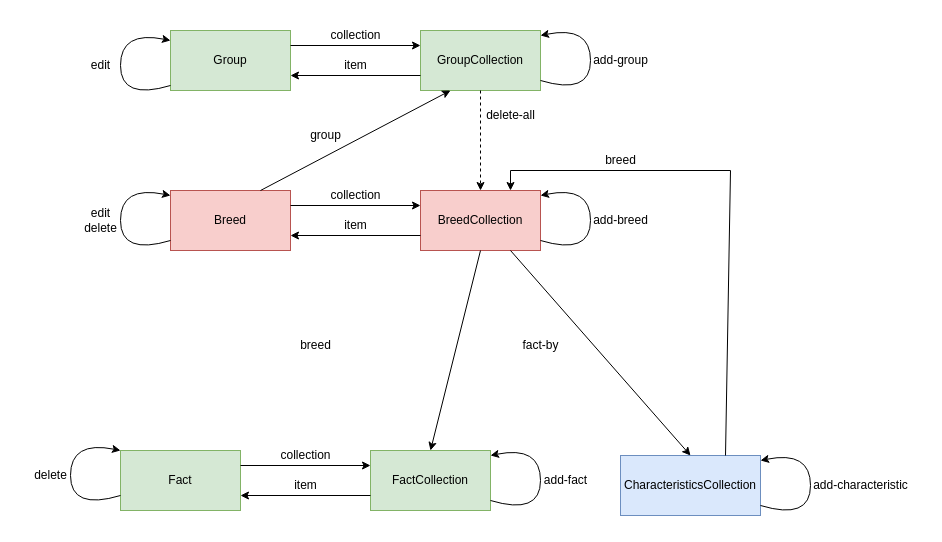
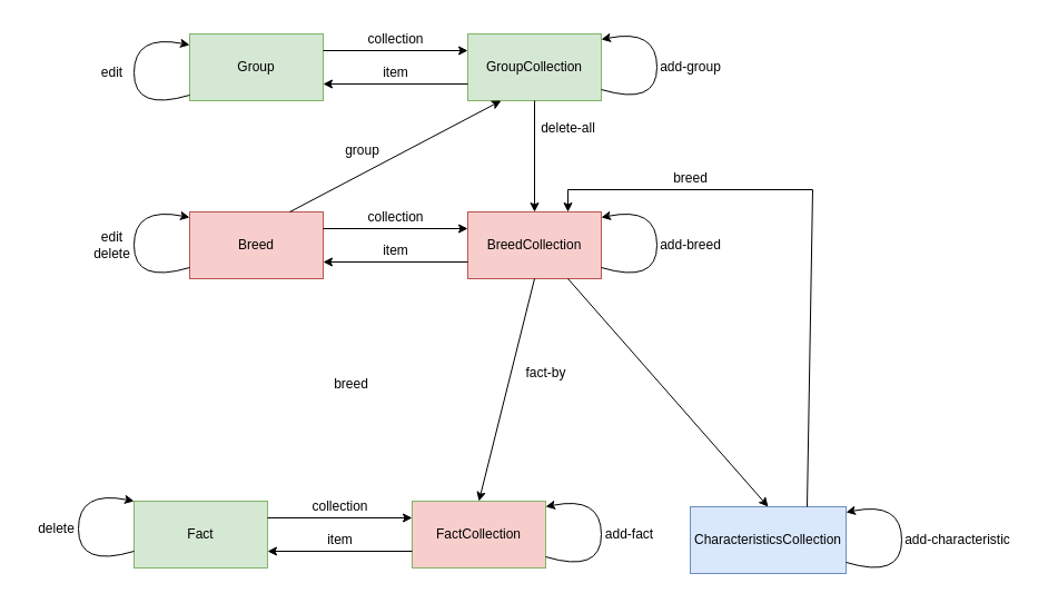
  <mxCell id="0" />
  <mxCell id="1" parent="0" />
  <mxCell id="2" value="GroupCollection" style="rounded=0;whiteSpace=wrap;html=1;fillColor=#d5e8d4;strokeColor=#82b366;" vertex="1" parent="1"><mxGeometry x="420" y="30" width="120" height="60" as="geometry" /></mxCell>
  <mxCell id="3" value="Group" style="rounded=0;whiteSpace=wrap;html=1;fillColor=#d5e8d4;strokeColor=#82b366;" vertex="1" parent="1"><mxGeometry x="170" y="30" width="120" height="60" as="geometry" /></mxCell>
  <mxCell id="4" value="collection" style="text;html=1;align=center;verticalAlign=middle;resizable=0;points=[];autosize=1;strokeColor=none;fillColor=none;" vertex="1" parent="1"><mxGeometry x="320" y="20" width="70" height="30" as="geometry" /></mxCell>
  <mxCell id="5" value="" style="endArrow=classic;html=1;rounded=0;exitX=1;exitY=0.25;exitDx=0;exitDy=0;entryX=0;entryY=0.25;entryDx=0;entryDy=0;" edge="1" parent="1" source="3" target="2"><mxGeometry width="50" height="50" relative="1" as="geometry"><mxPoint x="730" y="220" as="sourcePoint" /><mxPoint x="780" y="170" as="targetPoint" /></mxGeometry></mxCell>
  <mxCell id="6" value="" style="endArrow=classic;html=1;rounded=0;exitX=0;exitY=0.75;exitDx=0;exitDy=0;entryX=1;entryY=0.75;entryDx=0;entryDy=0;" edge="1" parent="1" source="2" target="3"><mxGeometry width="50" height="50" relative="1" as="geometry"><mxPoint x="300" y="55" as="sourcePoint" /><mxPoint x="430" y="55" as="targetPoint" /></mxGeometry></mxCell>
  <mxCell id="7" value="item" style="text;html=1;align=center;verticalAlign=middle;resizable=0;points=[];autosize=1;strokeColor=none;fillColor=none;" vertex="1" parent="1"><mxGeometry x="330" y="50" width="50" height="30" as="geometry" /></mxCell>
  <mxCell id="8" value="Breed" style="rounded=0;whiteSpace=wrap;html=1;fillColor=#f8cecc;strokeColor=#b85450;" vertex="1" parent="1"><mxGeometry x="170" y="190" width="120" height="60" as="geometry" /></mxCell>
  <mxCell id="9" value="BreedCollection" style="rounded=0;whiteSpace=wrap;html=1;fillColor=#f8cecc;strokeColor=#b85450;" vertex="1" parent="1"><mxGeometry x="420" y="190" width="120" height="60" as="geometry" /></mxCell>
  <mxCell id="10" value="collection" style="text;html=1;align=center;verticalAlign=middle;resizable=0;points=[];autosize=1;strokeColor=none;fillColor=none;" vertex="1" parent="1"><mxGeometry x="320" y="180" width="70" height="30" as="geometry" /></mxCell>
  <mxCell id="11" value="" style="endArrow=classic;html=1;rounded=0;exitX=1;exitY=0.25;exitDx=0;exitDy=0;entryX=0;entryY=0.25;entryDx=0;entryDy=0;" edge="1" parent="1"><mxGeometry width="50" height="50" relative="1" as="geometry"><mxPoint x="290" y="205" as="sourcePoint" /><mxPoint x="420" y="205" as="targetPoint" /></mxGeometry></mxCell>
  <mxCell id="12" value="" style="endArrow=classic;html=1;rounded=0;exitX=0;exitY=0.75;exitDx=0;exitDy=0;entryX=1;entryY=0.75;entryDx=0;entryDy=0;" edge="1" parent="1"><mxGeometry width="50" height="50" relative="1" as="geometry"><mxPoint x="420" y="235" as="sourcePoint" /><mxPoint x="290" y="235" as="targetPoint" /></mxGeometry></mxCell>
  <mxCell id="13" value="item" style="text;html=1;align=center;verticalAlign=middle;resizable=0;points=[];autosize=1;strokeColor=none;fillColor=none;" vertex="1" parent="1"><mxGeometry x="330" y="210" width="50" height="30" as="geometry" /></mxCell>
  <mxCell id="14" value="" style="curved=1;endArrow=classic;html=1;rounded=0;exitX=0;exitY=0.75;exitDx=0;exitDy=0;entryX=0;entryY=0;entryDx=0;entryDy=0;" edge="1" parent="1"><mxGeometry width="50" height="50" relative="1" as="geometry"><mxPoint x="170" y="240" as="sourcePoint" /><mxPoint x="170" y="195" as="targetPoint" /><Array as="points"><mxPoint x="120" y="255" /><mxPoint x="120" y="185" /></Array></mxGeometry></mxCell>
  <mxCell id="15" value="edit&lt;br&gt;delete" style="text;html=1;align=center;verticalAlign=middle;resizable=0;points=[];autosize=1;strokeColor=none;fillColor=none;" vertex="1" parent="1"><mxGeometry x="70" y="200" width="60" height="40" as="geometry" /></mxCell>
  <mxCell id="16" value="CharacteristicsCollection" style="rounded=0;whiteSpace=wrap;html=1;fillColor=#dae8fc;strokeColor=#6c8ebf;" vertex="1" parent="1"><mxGeometry x="620" y="455" width="140" height="60" as="geometry" /></mxCell>
- <mxCell id="17" value="FactCollection" style="rounded=0;whiteSpace=wrap;html=1;fillColor=#d5e8d4;strokeColor=#82b366;" vertex="1" parent="1"><mxGeometry x="370" y="450" width="120" height="60" as="geometry" /></mxCell>
+ <mxCell id="17" value="FactCollection" style="rounded=0;whiteSpace=wrap;html=1;fillColor=#f8cecc;strokeColor=#82b366;" vertex="1" parent="1"><mxGeometry x="370" y="450" width="120" height="60" as="geometry" /></mxCell>
  <mxCell id="18" value="Fact" style="rounded=0;whiteSpace=wrap;html=1;fillColor=#d5e8d4;strokeColor=#82b366;" vertex="1" parent="1"><mxGeometry x="120" y="450" width="120" height="60" as="geometry" /></mxCell>
  <mxCell id="19" value="collection" style="text;html=1;align=center;verticalAlign=middle;resizable=0;points=[];autosize=1;strokeColor=none;fillColor=none;" vertex="1" parent="1"><mxGeometry x="270" y="440" width="70" height="30" as="geometry" /></mxCell>
  <mxCell id="20" value="" style="endArrow=classic;html=1;rounded=0;exitX=1;exitY=0.25;exitDx=0;exitDy=0;entryX=0;entryY=0.25;entryDx=0;entryDy=0;" edge="1" parent="1" source="18" target="17"><mxGeometry width="50" height="50" relative="1" as="geometry"><mxPoint x="680" y="640" as="sourcePoint" /><mxPoint x="730" y="590" as="targetPoint" /></mxGeometry></mxCell>
  <mxCell id="21" value="" style="endArrow=classic;html=1;rounded=0;exitX=0;exitY=0.75;exitDx=0;exitDy=0;entryX=1;entryY=0.75;entryDx=0;entryDy=0;" edge="1" parent="1" source="17" target="18"><mxGeometry width="50" height="50" relative="1" as="geometry"><mxPoint x="250" y="475" as="sourcePoint" /><mxPoint x="380" y="475" as="targetPoint" /></mxGeometry></mxCell>
  <mxCell id="22" value="item" style="text;html=1;align=center;verticalAlign=middle;resizable=0;points=[];autosize=1;strokeColor=none;fillColor=none;" vertex="1" parent="1"><mxGeometry x="280" y="470" width="50" height="30" as="geometry" /></mxCell>
  <mxCell id="23" value="delete" style="text;html=1;align=center;verticalAlign=middle;resizable=0;points=[];autosize=1;strokeColor=none;fillColor=none;" vertex="1" parent="1"><mxGeometry x="20" y="460" width="60" height="30" as="geometry" /></mxCell>
  <mxCell id="24" value="" style="curved=1;endArrow=classic;html=1;rounded=0;exitX=0;exitY=0.75;exitDx=0;exitDy=0;entryX=0;entryY=0;entryDx=0;entryDy=0;" edge="1" parent="1" source="18" target="18"><mxGeometry width="50" height="50" relative="1" as="geometry"><mxPoint x="140" y="650" as="sourcePoint" /><mxPoint x="190" y="600" as="targetPoint" /><Array as="points"><mxPoint x="70" y="510" /><mxPoint x="70" y="440" /></Array></mxGeometry></mxCell>
  <mxCell id="25" value="add-group" style="text;html=1;align=center;verticalAlign=middle;resizable=0;points=[];autosize=1;strokeColor=none;fillColor=none;" vertex="1" parent="1"><mxGeometry x="580" y="45" width="80" height="30" as="geometry" /></mxCell>
  <mxCell id="26" value="" style="curved=1;endArrow=classic;html=1;rounded=0;exitX=0;exitY=0.75;exitDx=0;exitDy=0;entryX=0;entryY=0;entryDx=0;entryDy=0;" edge="1" parent="1"><mxGeometry width="50" height="50" relative="1" as="geometry"><mxPoint x="540" y="80" as="sourcePoint" /><mxPoint x="540" y="35" as="targetPoint" /><Array as="points"><mxPoint x="590" y="95" /><mxPoint x="590" y="25" /></Array></mxGeometry></mxCell>
  <mxCell id="27" value="add-breed" style="text;html=1;align=center;verticalAlign=middle;resizable=0;points=[];autosize=1;strokeColor=none;fillColor=none;" vertex="1" parent="1"><mxGeometry x="580" y="205" width="80" height="30" as="geometry" /></mxCell>
  <mxCell id="28" value="" style="curved=1;endArrow=classic;html=1;rounded=0;exitX=0;exitY=0.75;exitDx=0;exitDy=0;entryX=0;entryY=0;entryDx=0;entryDy=0;" edge="1" parent="1"><mxGeometry width="50" height="50" relative="1" as="geometry"><mxPoint x="540" y="240" as="sourcePoint" /><mxPoint x="540" y="195" as="targetPoint" /><Array as="points"><mxPoint x="590" y="255" /><mxPoint x="590" y="185" /></Array></mxGeometry></mxCell>
- <mxCell id="29" value="" style="endArrow=classic;html=1;rounded=0;exitX=0.5;exitY=1;exitDx=0;exitDy=0;entryX=0.5;entryY=0;entryDx=0;entryDy=0;dashed=1;" edge="1" parent="1" source="2" target="9"><mxGeometry width="50" height="50" relative="1" as="geometry"><mxPoint x="270" y="220" as="sourcePoint" /><mxPoint x="320" y="170" as="targetPoint" /></mxGeometry></mxCell>
+ <mxCell id="29" value="" style="endArrow=classic;html=1;rounded=0;exitX=0.5;exitY=1;exitDx=0;exitDy=0;entryX=0.5;entryY=0;entryDx=0;entryDy=0;" edge="1" parent="1" source="2" target="9"><mxGeometry width="50" height="50" relative="1" as="geometry"><mxPoint x="270" y="220" as="sourcePoint" /><mxPoint x="320" y="170" as="targetPoint" /></mxGeometry></mxCell>
  <mxCell id="30" value="delete-all" style="text;html=1;align=center;verticalAlign=middle;resizable=0;points=[];autosize=1;strokeColor=none;fillColor=none;" vertex="1" parent="1"><mxGeometry x="470" y="100" width="80" height="30" as="geometry" /></mxCell>
  <mxCell id="31" value="" style="endArrow=classic;html=1;rounded=0;exitX=0.5;exitY=1;exitDx=0;exitDy=0;entryX=0.5;entryY=0;entryDx=0;entryDy=0;" edge="1" parent="1" source="9" target="17"><mxGeometry width="50" height="50" relative="1" as="geometry"><mxPoint x="510" y="220" as="sourcePoint" /><mxPoint x="440" y="390" as="targetPoint" /></mxGeometry></mxCell>
- <mxCell id="32" value="fact-by" style="text;html=1;align=center;verticalAlign=middle;resizable=0;points=[];autosize=1;strokeColor=none;fillColor=none;" vertex="1" parent="1"><mxGeometry x="510" y="330" width="60" height="30" as="geometry" /></mxCell>
+ <mxCell id="32" value="fact-by" style="text;html=1;align=center;verticalAlign=middle;resizable=0;points=[];autosize=1;strokeColor=none;fillColor=none;" vertex="1" parent="1"><mxGeometry x="460" y="320" width="60" height="30" as="geometry" /></mxCell>
  <mxCell id="33" value="" style="endArrow=classic;html=1;rounded=0;exitX=0.75;exitY=1;exitDx=0;exitDy=0;entryX=0.5;entryY=0;entryDx=0;entryDy=0;" edge="1" parent="1" source="9" target="16"><mxGeometry width="50" height="50" relative="1" as="geometry"><mxPoint x="530" y="340" as="sourcePoint" /><mxPoint x="580" y="290" as="targetPoint" /></mxGeometry></mxCell>
  <mxCell id="34" value="" style="curved=1;endArrow=classic;html=1;rounded=0;exitX=0;exitY=0.75;exitDx=0;exitDy=0;entryX=0;entryY=0;entryDx=0;entryDy=0;" edge="1" parent="1"><mxGeometry width="50" height="50" relative="1" as="geometry"><mxPoint x="170" y="85" as="sourcePoint" /><mxPoint x="170" y="40" as="targetPoint" /><Array as="points"><mxPoint x="120" y="100" /><mxPoint x="120" y="30" /></Array></mxGeometry></mxCell>
  <mxCell id="35" value="edit" style="text;html=1;align=center;verticalAlign=middle;resizable=0;points=[];autosize=1;strokeColor=none;fillColor=none;" vertex="1" parent="1"><mxGeometry x="80" y="50" width="40" height="30" as="geometry" /></mxCell>
  <mxCell id="36" value="add-characteristic" style="text;html=1;align=center;verticalAlign=middle;resizable=0;points=[];autosize=1;strokeColor=none;fillColor=none;" vertex="1" parent="1"><mxGeometry x="800" y="470" width="120" height="30" as="geometry" /></mxCell>
  <mxCell id="37" value="" style="curved=1;endArrow=classic;html=1;rounded=0;exitX=0;exitY=0.75;exitDx=0;exitDy=0;entryX=0;entryY=0;entryDx=0;entryDy=0;" edge="1" parent="1"><mxGeometry width="50" height="50" relative="1" as="geometry"><mxPoint x="760" y="505" as="sourcePoint" /><mxPoint x="760" y="460" as="targetPoint" /><Array as="points"><mxPoint x="810" y="520" /><mxPoint x="810" y="450" /></Array></mxGeometry></mxCell>
  <mxCell id="38" value="add-fact" style="text;html=1;align=center;verticalAlign=middle;resizable=0;points=[];autosize=1;strokeColor=none;fillColor=none;" vertex="1" parent="1"><mxGeometry x="530" y="465" width="70" height="30" as="geometry" /></mxCell>
  <mxCell id="39" value="" style="curved=1;endArrow=classic;html=1;rounded=0;exitX=0;exitY=0.75;exitDx=0;exitDy=0;entryX=0;entryY=0;entryDx=0;entryDy=0;" edge="1" parent="1"><mxGeometry width="50" height="50" relative="1" as="geometry"><mxPoint x="490" y="500" as="sourcePoint" /><mxPoint x="490" y="455" as="targetPoint" /><Array as="points"><mxPoint x="540" y="515" /><mxPoint x="540" y="445" /></Array></mxGeometry></mxCell>
  <mxCell id="40" value="breed" style="text;html=1;align=center;verticalAlign=middle;resizable=0;points=[];autosize=1;strokeColor=none;fillColor=none;" vertex="1" parent="1"><mxGeometry x="290" y="330" width="50" height="30" as="geometry" /></mxCell>
  <mxCell id="41" value="" style="endArrow=classic;html=1;rounded=0;exitX=0.75;exitY=0;exitDx=0;exitDy=0;entryX=0.25;entryY=1;entryDx=0;entryDy=0;" edge="1" parent="1" source="8" target="2"><mxGeometry width="50" height="50" relative="1" as="geometry"><mxPoint x="240" y="190" as="sourcePoint" /><mxPoint x="290" y="140" as="targetPoint" /></mxGeometry></mxCell>
  <mxCell id="42" value="group" style="text;html=1;align=center;verticalAlign=middle;resizable=0;points=[];autosize=1;strokeColor=none;fillColor=none;" vertex="1" parent="1"><mxGeometry x="300" y="120" width="50" height="30" as="geometry" /></mxCell>
  <mxCell id="43" value="" style="endArrow=classic;html=1;rounded=0;exitX=0.75;exitY=0;exitDx=0;exitDy=0;entryX=0.75;entryY=0;entryDx=0;entryDy=0;" edge="1" parent="1" source="16" target="9"><mxGeometry width="50" height="50" relative="1" as="geometry"><mxPoint x="730" y="440" as="sourcePoint" /><mxPoint x="480" y="-10" as="targetPoint" /><Array as="points"><mxPoint x="730" y="170" /><mxPoint x="510" y="170" /></Array></mxGeometry></mxCell>
  <mxCell id="44" value="breed" style="text;html=1;align=center;verticalAlign=middle;resizable=0;points=[];autosize=1;strokeColor=none;fillColor=none;" vertex="1" parent="1"><mxGeometry x="595" y="145" width="50" height="30" as="geometry" /></mxCell>
